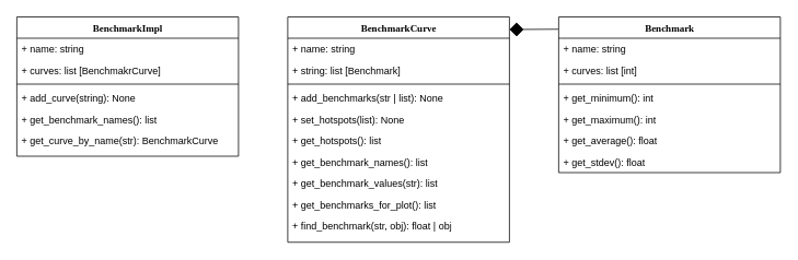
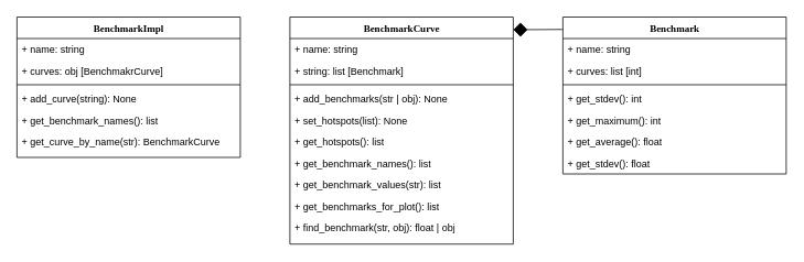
  <mxCell id="0" />
  <mxCell id="1" parent="0" />
  <mxCell id="2" value="" style="endArrow=none;html=1;exitX=1.002;exitY=0.078;exitDx=0;exitDy=0;exitPerimeter=0;entryX=0;entryY=0.047;entryDx=0;entryDy=0;entryPerimeter=0;startArrow=diamond;startFill=1;strokeWidth=1;startSize=15;" edge="1" parent="1"><mxGeometry width="50" height="50" relative="1" as="geometry"><mxPoint x="620" y="35.34" as="sourcePoint" /><mxPoint x="679.46" y="35.005" as="targetPoint" /></mxGeometry></mxCell>
  <mxCell id="3" value="BenchmarkCurve" style="swimlane;html=1;fontStyle=1;align=center;verticalAlign=top;childLayout=stackLayout;horizontal=1;startSize=26;horizontalStack=0;resizeParent=1;resizeLast=0;collapsible=1;marginBottom=0;swimlaneFillColor=#ffffff;rounded=0;shadow=0;comic=0;labelBackgroundColor=none;strokeWidth=1;fillColor=none;fontFamily=Verdana;fontSize=12" vertex="1" parent="1"><mxGeometry x="350" y="20" width="270" height="275" as="geometry"><mxRectangle x="430" y="83" width="170" height="26" as="alternateBounds" /></mxGeometry></mxCell>
  <mxCell id="4" value="+ name: string" style="text;html=1;strokeColor=none;fillColor=none;align=left;verticalAlign=top;spacingLeft=4;spacingRight=4;whiteSpace=wrap;overflow=hidden;rotatable=0;points=[[0,0.5],[1,0.5]];portConstraint=eastwest;" vertex="1" parent="3"><mxGeometry y="26" width="270" height="26" as="geometry" /></mxCell>
  <mxCell id="5" value="+ string: list [Benchmark]" style="text;html=1;strokeColor=none;fillColor=none;align=left;verticalAlign=top;spacingLeft=4;spacingRight=4;whiteSpace=wrap;overflow=hidden;rotatable=0;points=[[0,0.5],[1,0.5]];portConstraint=eastwest;" vertex="1" parent="3"><mxGeometry y="52" width="270" height="26" as="geometry" /></mxCell>
  <mxCell id="6" value="" style="line;html=1;strokeWidth=1;fillColor=none;align=left;verticalAlign=middle;spacingTop=-1;spacingLeft=3;spacingRight=3;rotatable=0;labelPosition=right;points=[];portConstraint=eastwest;" vertex="1" parent="3"><mxGeometry y="78" width="270" height="8" as="geometry" /></mxCell>
- <mxCell id="7" value="+ add_benchmarks(str | list): None" style="text;html=1;strokeColor=none;fillColor=none;align=left;verticalAlign=top;spacingLeft=4;spacingRight=4;whiteSpace=wrap;overflow=hidden;rotatable=0;points=[[0,0.5],[1,0.5]];portConstraint=eastwest;" vertex="1" parent="3"><mxGeometry y="86" width="270" height="26" as="geometry" /></mxCell>
+ <mxCell id="7" value="+ add_benchmarks(str | obj): None" style="text;html=1;strokeColor=none;fillColor=none;align=left;verticalAlign=top;spacingLeft=4;spacingRight=4;whiteSpace=wrap;overflow=hidden;rotatable=0;points=[[0,0.5],[1,0.5]];portConstraint=eastwest;" vertex="1" parent="3"><mxGeometry y="86" width="270" height="26" as="geometry" /></mxCell>
  <mxCell id="8" value="+ set_hotspots(list): None" style="text;html=1;strokeColor=none;fillColor=none;align=left;verticalAlign=top;spacingLeft=4;spacingRight=4;whiteSpace=wrap;overflow=hidden;rotatable=0;points=[[0,0.5],[1,0.5]];portConstraint=eastwest;" vertex="1" parent="3"><mxGeometry y="112" width="270" height="26" as="geometry" /></mxCell>
  <mxCell id="9" value="+ get_hotspots(): list" style="text;html=1;strokeColor=none;fillColor=none;align=left;verticalAlign=top;spacingLeft=4;spacingRight=4;whiteSpace=wrap;overflow=hidden;rotatable=0;points=[[0,0.5],[1,0.5]];portConstraint=eastwest;" vertex="1" parent="3"><mxGeometry y="138" width="270" height="26" as="geometry" /></mxCell>
  <mxCell id="10" value="+ get_benchmark_names(): list" style="text;html=1;strokeColor=none;fillColor=none;align=left;verticalAlign=top;spacingLeft=4;spacingRight=4;whiteSpace=wrap;overflow=hidden;rotatable=0;points=[[0,0.5],[1,0.5]];portConstraint=eastwest;" vertex="1" parent="3"><mxGeometry y="164" width="270" height="26" as="geometry" /></mxCell>
  <mxCell id="11" value="+ get_benchmark_values(str): list" style="text;html=1;strokeColor=none;fillColor=none;align=left;verticalAlign=top;spacingLeft=4;spacingRight=4;whiteSpace=wrap;overflow=hidden;rotatable=0;points=[[0,0.5],[1,0.5]];portConstraint=eastwest;" vertex="1" parent="3"><mxGeometry y="190" width="270" height="26" as="geometry" /></mxCell>
  <mxCell id="12" value="+ get_benchmarks_for_plot(): list" style="text;html=1;strokeColor=none;fillColor=none;align=left;verticalAlign=top;spacingLeft=4;spacingRight=4;whiteSpace=wrap;overflow=hidden;rotatable=0;points=[[0,0.5],[1,0.5]];portConstraint=eastwest;" vertex="1" parent="3"><mxGeometry y="216" width="270" height="26" as="geometry" /></mxCell>
  <mxCell id="13" value="+ find_benchmark(str, obj): float | obj" style="text;html=1;strokeColor=none;fillColor=none;align=left;verticalAlign=top;spacingLeft=4;spacingRight=4;whiteSpace=wrap;overflow=hidden;rotatable=0;points=[[0,0.5],[1,0.5]];portConstraint=eastwest;" vertex="1" parent="3"><mxGeometry y="242" width="270" height="26" as="geometry" /></mxCell>
  <mxCell id="14" value="BenchmarkImpl" style="swimlane;html=1;fontStyle=1;align=center;verticalAlign=top;childLayout=stackLayout;horizontal=1;startSize=26;horizontalStack=0;resizeParent=1;resizeLast=0;collapsible=1;marginBottom=0;swimlaneFillColor=#ffffff;rounded=0;shadow=0;comic=0;labelBackgroundColor=none;strokeWidth=1;fillColor=none;fontFamily=Verdana;fontSize=12" vertex="1" parent="1"><mxGeometry x="20" y="20" width="270" height="170" as="geometry"><mxRectangle x="430" y="83" width="170" height="26" as="alternateBounds" /></mxGeometry></mxCell>
  <mxCell id="15" value="+ name: string" style="text;html=1;strokeColor=none;fillColor=none;align=left;verticalAlign=top;spacingLeft=4;spacingRight=4;whiteSpace=wrap;overflow=hidden;rotatable=0;points=[[0,0.5],[1,0.5]];portConstraint=eastwest;" vertex="1" parent="14"><mxGeometry y="26" width="270" height="26" as="geometry" /></mxCell>
- <mxCell id="16" value="+ curves: list [BenchmakrCurve]" style="text;html=1;strokeColor=none;fillColor=none;align=left;verticalAlign=top;spacingLeft=4;spacingRight=4;whiteSpace=wrap;overflow=hidden;rotatable=0;points=[[0,0.5],[1,0.5]];portConstraint=eastwest;" vertex="1" parent="14"><mxGeometry y="52" width="270" height="26" as="geometry" /></mxCell>
+ <mxCell id="16" value="+ curves: obj [BenchmakrCurve]" style="text;html=1;strokeColor=none;fillColor=none;align=left;verticalAlign=top;spacingLeft=4;spacingRight=4;whiteSpace=wrap;overflow=hidden;rotatable=0;points=[[0,0.5],[1,0.5]];portConstraint=eastwest;" vertex="1" parent="14"><mxGeometry y="52" width="270" height="26" as="geometry" /></mxCell>
  <mxCell id="17" value="" style="line;html=1;strokeWidth=1;fillColor=none;align=left;verticalAlign=middle;spacingTop=-1;spacingLeft=3;spacingRight=3;rotatable=0;labelPosition=right;points=[];portConstraint=eastwest;" vertex="1" parent="14"><mxGeometry y="78" width="270" height="8" as="geometry" /></mxCell>
  <mxCell id="18" value="+ add_curve(string): None" style="text;html=1;strokeColor=none;fillColor=none;align=left;verticalAlign=top;spacingLeft=4;spacingRight=4;whiteSpace=wrap;overflow=hidden;rotatable=0;points=[[0,0.5],[1,0.5]];portConstraint=eastwest;" vertex="1" parent="14"><mxGeometry y="86" width="270" height="26" as="geometry" /></mxCell>
  <mxCell id="19" value="+ get_benchmark_names(): list" style="text;html=1;strokeColor=none;fillColor=none;align=left;verticalAlign=top;spacingLeft=4;spacingRight=4;whiteSpace=wrap;overflow=hidden;rotatable=0;points=[[0,0.5],[1,0.5]];portConstraint=eastwest;" vertex="1" parent="14"><mxGeometry y="112" width="270" height="26" as="geometry" /></mxCell>
  <mxCell id="20" value="+ get_curve_by_name(str): BenchmarkCurve" style="text;html=1;strokeColor=none;fillColor=none;align=left;verticalAlign=top;spacingLeft=4;spacingRight=4;whiteSpace=wrap;overflow=hidden;rotatable=0;points=[[0,0.5],[1,0.5]];portConstraint=eastwest;" vertex="1" parent="14"><mxGeometry y="138" width="270" height="26" as="geometry" /></mxCell>
  <mxCell id="21" value="Benchmark" style="swimlane;html=1;fontStyle=1;align=center;verticalAlign=top;childLayout=stackLayout;horizontal=1;startSize=26;horizontalStack=0;resizeParent=1;resizeLast=0;collapsible=1;marginBottom=0;swimlaneFillColor=#ffffff;rounded=0;shadow=0;comic=0;labelBackgroundColor=none;strokeWidth=1;fillColor=none;fontFamily=Verdana;fontSize=12" vertex="1" parent="1"><mxGeometry x="680" y="20" width="270" height="190" as="geometry"><mxRectangle x="430" y="83" width="170" height="26" as="alternateBounds" /></mxGeometry></mxCell>
  <mxCell id="22" value="+ name: string" style="text;html=1;strokeColor=none;fillColor=none;align=left;verticalAlign=top;spacingLeft=4;spacingRight=4;whiteSpace=wrap;overflow=hidden;rotatable=0;points=[[0,0.5],[1,0.5]];portConstraint=eastwest;" vertex="1" parent="21"><mxGeometry y="26" width="270" height="26" as="geometry" /></mxCell>
  <mxCell id="23" value="+ curves: list [int]" style="text;html=1;strokeColor=none;fillColor=none;align=left;verticalAlign=top;spacingLeft=4;spacingRight=4;whiteSpace=wrap;overflow=hidden;rotatable=0;points=[[0,0.5],[1,0.5]];portConstraint=eastwest;" vertex="1" parent="21"><mxGeometry y="52" width="270" height="26" as="geometry" /></mxCell>
  <mxCell id="24" value="" style="line;html=1;strokeWidth=1;fillColor=none;align=left;verticalAlign=middle;spacingTop=-1;spacingLeft=3;spacingRight=3;rotatable=0;labelPosition=right;points=[];portConstraint=eastwest;" vertex="1" parent="21"><mxGeometry y="78" width="270" height="8" as="geometry" /></mxCell>
- <mxCell id="25" value="&lt;div&gt;+ get_minimum(): int&lt;br&gt;&lt;/div&gt;" style="text;html=1;strokeColor=none;fillColor=none;align=left;verticalAlign=top;spacingLeft=4;spacingRight=4;whiteSpace=wrap;overflow=hidden;rotatable=0;points=[[0,0.5],[1,0.5]];portConstraint=eastwest;" vertex="1" parent="21"><mxGeometry y="86" width="270" height="26" as="geometry" /></mxCell>
+ <mxCell id="25" value="&lt;div&gt;+ get_stdev(): int&lt;br&gt;&lt;/div&gt;" style="text;html=1;strokeColor=none;fillColor=none;align=left;verticalAlign=top;spacingLeft=4;spacingRight=4;whiteSpace=wrap;overflow=hidden;rotatable=0;points=[[0,0.5],[1,0.5]];portConstraint=eastwest;" vertex="1" parent="21"><mxGeometry y="86" width="270" height="26" as="geometry" /></mxCell>
  <mxCell id="26" value="&lt;div&gt;+ get_maximum(): int&lt;br&gt;&lt;/div&gt;" style="text;html=1;strokeColor=none;fillColor=none;align=left;verticalAlign=top;spacingLeft=4;spacingRight=4;whiteSpace=wrap;overflow=hidden;rotatable=0;points=[[0,0.5],[1,0.5]];portConstraint=eastwest;" vertex="1" parent="21"><mxGeometry y="112" width="270" height="26" as="geometry" /></mxCell>
  <mxCell id="27" value="&lt;div&gt;+ get_average(): float&lt;br&gt;&lt;/div&gt;" style="text;html=1;strokeColor=none;fillColor=none;align=left;verticalAlign=top;spacingLeft=4;spacingRight=4;whiteSpace=wrap;overflow=hidden;rotatable=0;points=[[0,0.5],[1,0.5]];portConstraint=eastwest;" vertex="1" parent="21"><mxGeometry y="138" width="270" height="26" as="geometry" /></mxCell>
  <mxCell id="28" value="&lt;div&gt;+ get_stdev(): float&lt;br&gt;&lt;/div&gt;" style="text;html=1;strokeColor=none;fillColor=none;align=left;verticalAlign=top;spacingLeft=4;spacingRight=4;whiteSpace=wrap;overflow=hidden;rotatable=0;points=[[0,0.5],[1,0.5]];portConstraint=eastwest;" vertex="1" parent="21"><mxGeometry y="164" width="270" height="26" as="geometry" /></mxCell>
